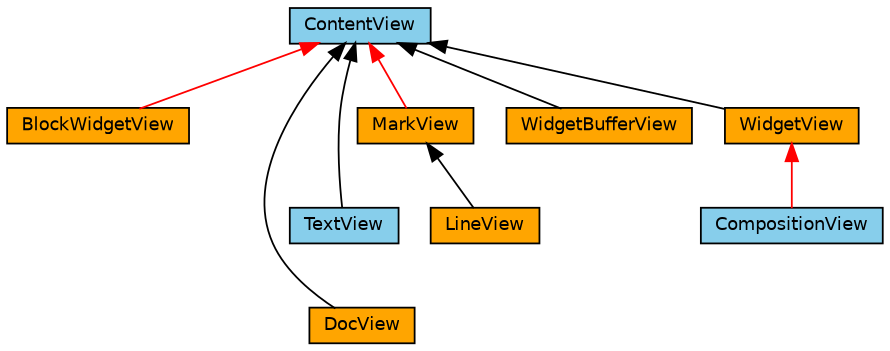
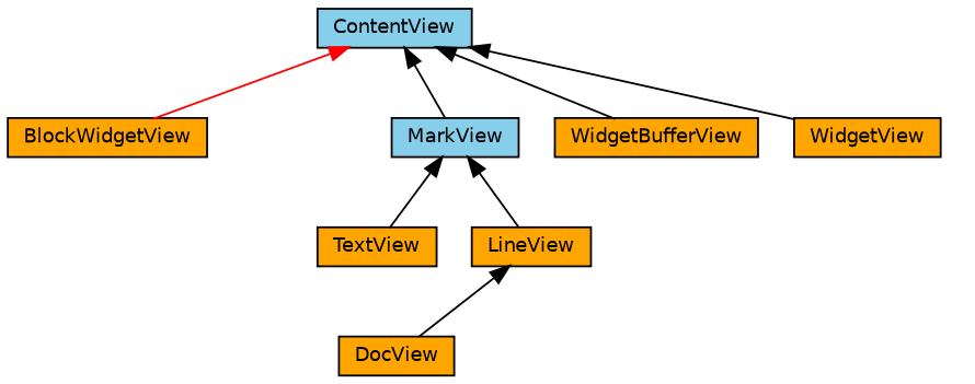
  digraph {
    node [color=black fillcolor=orange fontname=Helvetica fontsize=10 shape=record style=filled]
    edge [color=black dir=back fontname=Helvetica fontsize=10 labelfontname=Helvetica labelfontsize=10 style=solid]
    n1 [fillcolor=skyblue fontcolor=black height=0.2 label=ContentView width=0.4]
    n2 [height=0.2 label=BlockWidgetView width=0.4]
    n3 [height=0.2 label=DocView width=0.4]
-   n4 [height=0.2 label=MarkView width=0.4]
-   n5 [fillcolor=skyblue height=0.2 label=TextView width=0.4]
+   n4 [fillcolor=skyblue height=0.2 label=MarkView width=0.4]
+   n5 [height=0.2 label=TextView width=0.4]
    n6 [height=0.2 label=WidgetBufferView width=0.4]
    n7 [height=0.2 label=WidgetView width=0.4]
    n8 [height=0.2 label=LineView width=0.4]
-   n9 [fillcolor=skyblue height=0.2 label=CompositionView width=0.4]
    n1 -> n2 [color=red]
-   n1 -> n3
-   n1 -> n4 [color=red]
-   n1 -> n5
+   n8 -> n3
+   n1 -> n4
+   n4 -> n5
    n1 -> n6
    n1 -> n7
    n4 -> n8
-   n7 -> n9 [color=red]
  }
